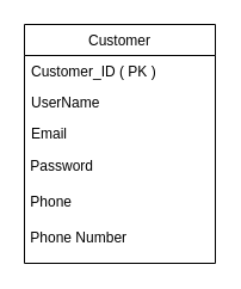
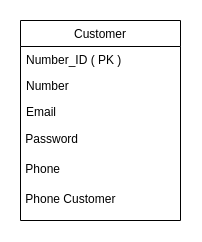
  <mxCell id="0" />
  <mxCell id="1" parent="0" />
  <mxCell id="2" value="Customer" style="swimlane;fontStyle=0;align=center;verticalAlign=top;childLayout=stackLayout;horizontal=1;startSize=26;horizontalStack=0;resizeParent=1;resizeLast=0;collapsible=1;marginBottom=0;rounded=0;shadow=0;strokeWidth=1;" vertex="1" parent="1"><mxGeometry x="20" y="20" width="160" height="200" as="geometry"><mxRectangle x="550" y="140" width="160" height="26" as="alternateBounds" /></mxGeometry></mxCell>
- <mxCell id="3" value="Customer_ID ( PK )" style="text;align=left;verticalAlign=top;spacingLeft=4;spacingRight=4;overflow=hidden;rotatable=0;points=[[0,0.5],[1,0.5]];portConstraint=eastwest;rounded=0;shadow=0;html=0;" vertex="1" parent="2"><mxGeometry y="26" width="160" height="26" as="geometry" /></mxCell>
- <mxCell id="4" value="UserName" style="text;align=left;verticalAlign=top;spacingLeft=4;spacingRight=4;overflow=hidden;rotatable=0;points=[[0,0.5],[1,0.5]];portConstraint=eastwest;rounded=0;shadow=0;html=0;" vertex="1" parent="2"><mxGeometry y="52" width="160" height="26" as="geometry" /></mxCell>
+ <mxCell id="3" value="Number_ID ( PK )" style="text;align=left;verticalAlign=top;spacingLeft=4;spacingRight=4;overflow=hidden;rotatable=0;points=[[0,0.5],[1,0.5]];portConstraint=eastwest;rounded=0;shadow=0;html=0;" vertex="1" parent="2"><mxGeometry y="26" width="160" height="26" as="geometry" /></mxCell>
+ <mxCell id="4" value="Number" style="text;align=left;verticalAlign=top;spacingLeft=4;spacingRight=4;overflow=hidden;rotatable=0;points=[[0,0.5],[1,0.5]];portConstraint=eastwest;rounded=0;shadow=0;html=0;" vertex="1" parent="2"><mxGeometry y="52" width="160" height="26" as="geometry" /></mxCell>
  <mxCell id="5" value="Email" style="text;align=left;verticalAlign=top;spacingLeft=4;spacingRight=4;overflow=hidden;rotatable=0;points=[[0,0.5],[1,0.5]];portConstraint=eastwest;rounded=0;shadow=0;html=0;" vertex="1" parent="2"><mxGeometry y="78" width="160" height="26" as="geometry" /></mxCell>
  <mxCell id="6" value="&amp;nbsp;Password" style="text;html=1;align=left;verticalAlign=middle;whiteSpace=wrap;rounded=0;fontFamily=Helvetica;fontSize=12;fontColor=default;fontStyle=0;" vertex="1" parent="2"><mxGeometry y="104" width="160" height="30" as="geometry" /></mxCell>
  <mxCell id="7" value="&amp;nbsp;Phone" style="text;html=1;align=left;verticalAlign=middle;whiteSpace=wrap;rounded=0;" vertex="1" parent="2"><mxGeometry y="134" width="160" height="30" as="geometry" /></mxCell>
- <mxCell id="8" value="&amp;nbsp;Phone Number" style="text;html=1;align=left;verticalAlign=middle;whiteSpace=wrap;rounded=0;" vertex="1" parent="2"><mxGeometry y="164" width="160" height="30" as="geometry" /></mxCell>
+ <mxCell id="8" value="&amp;nbsp;Phone Customer" style="text;html=1;align=left;verticalAlign=middle;whiteSpace=wrap;rounded=0;" vertex="1" parent="2"><mxGeometry y="164" width="160" height="30" as="geometry" /></mxCell>
